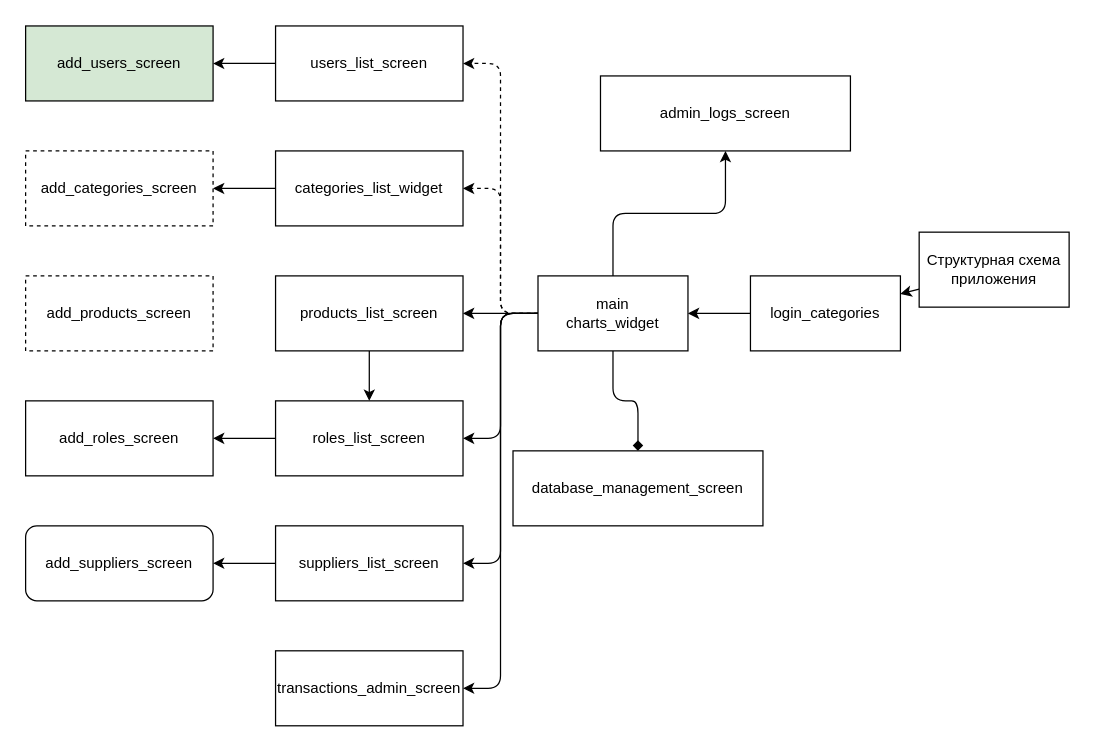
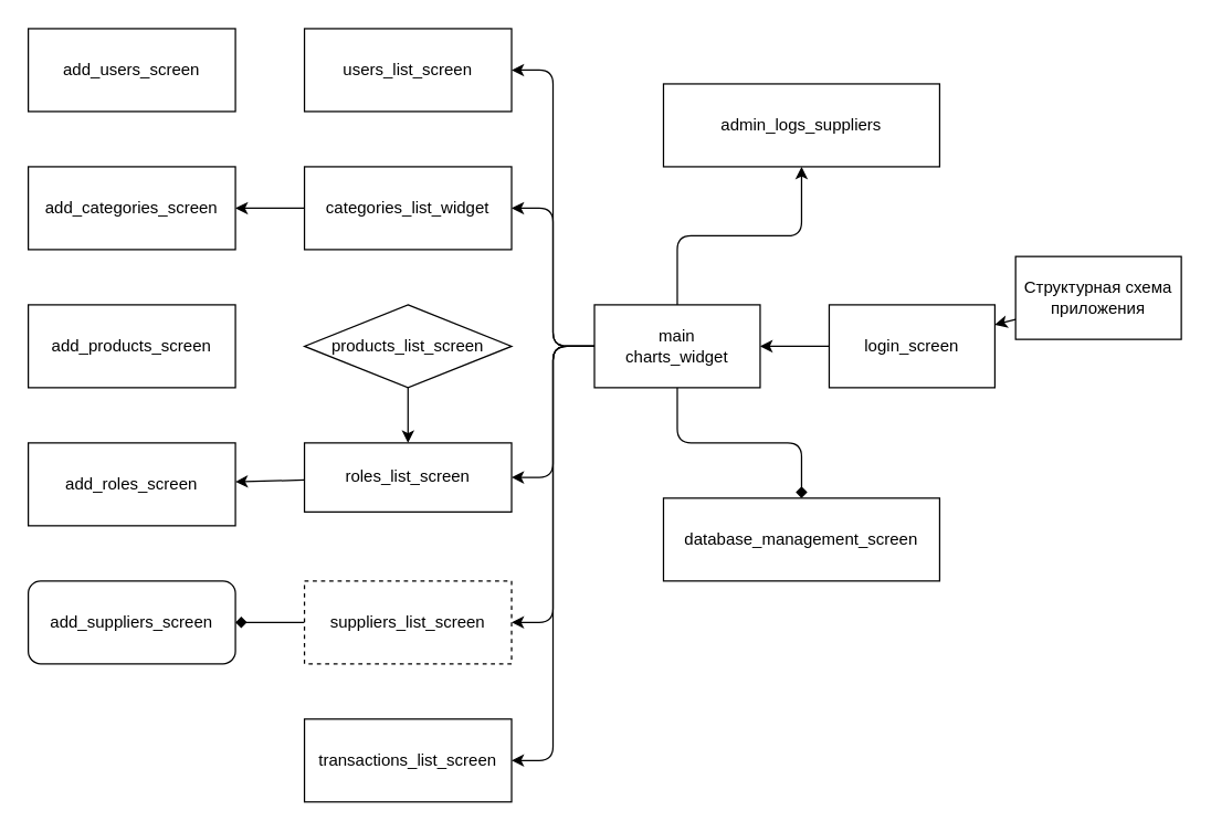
  <mxCell id="0" />
  <mxCell id="1" parent="0" />
  <mxCell id="2" style="edgeStyle=none;html=1;" edge="1" parent="1" source="3" target="5"><mxGeometry relative="1" as="geometry" /></mxCell>
  <mxCell id="3" value="Структурная схема приложения" style="rounded=0;whiteSpace=wrap;html=1;" vertex="1" parent="1"><mxGeometry x="735" y="185" width="120" height="60" as="geometry" /></mxCell>
  <mxCell id="4" style="edgeStyle=none;html=1;" edge="1" parent="1" source="5" target="14"><mxGeometry relative="1" as="geometry" /></mxCell>
- <mxCell id="5" value="login_categories" style="rounded=0;whiteSpace=wrap;html=1;" vertex="1" parent="1"><mxGeometry x="600" y="220" width="120" height="60" as="geometry" /></mxCell>
- <mxCell id="6" style="edgeStyle=orthogonalEdgeStyle;html=1;entryX=1;entryY=0.5;entryDx=0;entryDy=0;dashed=1;" edge="1" parent="1" source="14" target="25"><mxGeometry relative="1" as="geometry" /></mxCell>
- <mxCell id="7" style="edgeStyle=orthogonalEdgeStyle;html=1;entryX=1;entryY=0.5;entryDx=0;entryDy=0;dashed=1;" edge="1" parent="1" source="14" target="23"><mxGeometry relative="1" as="geometry" /></mxCell>
- <mxCell id="8" style="edgeStyle=none;html=1;" edge="1" parent="1" source="14" target="16"><mxGeometry relative="1" as="geometry" /></mxCell>
+ <mxCell id="5" value="login_screen" style="rounded=0;whiteSpace=wrap;html=1;" vertex="1" parent="1"><mxGeometry x="600" y="220" width="120" height="60" as="geometry" /></mxCell>
+ <mxCell id="6" style="edgeStyle=orthogonalEdgeStyle;html=1;entryX=1;entryY=0.5;entryDx=0;entryDy=0;" edge="1" parent="1" source="14" target="25"><mxGeometry relative="1" as="geometry" /></mxCell>
+ <mxCell id="7" style="edgeStyle=orthogonalEdgeStyle;html=1;entryX=1;entryY=0.5;entryDx=0;entryDy=0;" edge="1" parent="1" source="14" target="23"><mxGeometry relative="1" as="geometry" /></mxCell>
  <mxCell id="9" style="edgeStyle=orthogonalEdgeStyle;html=1;entryX=1;entryY=0.5;entryDx=0;entryDy=0;" edge="1" parent="1" source="14" target="18"><mxGeometry relative="1" as="geometry" /></mxCell>
  <mxCell id="10" style="edgeStyle=orthogonalEdgeStyle;html=1;entryX=1;entryY=0.5;entryDx=0;entryDy=0;" edge="1" parent="1" source="14" target="20"><mxGeometry relative="1" as="geometry" /></mxCell>
  <mxCell id="11" style="edgeStyle=orthogonalEdgeStyle;html=1;entryX=0.5;entryY=1;entryDx=0;entryDy=0;" edge="1" parent="1" source="14" target="31"><mxGeometry relative="1" as="geometry" /></mxCell>
  <mxCell id="12" style="edgeStyle=orthogonalEdgeStyle;html=1;entryX=0.5;entryY=0;entryDx=0;entryDy=0;endArrow=diamond;" edge="1" parent="1" source="14" target="32"><mxGeometry relative="1" as="geometry" /></mxCell>
  <mxCell id="13" style="edgeStyle=orthogonalEdgeStyle;html=1;entryX=1;entryY=0.5;entryDx=0;entryDy=0;" edge="1" parent="1" source="14" target="21"><mxGeometry relative="1" as="geometry" /></mxCell>
  <mxCell id="14" value="main&lt;div&gt;charts_widget&lt;/div&gt;" style="rounded=0;whiteSpace=wrap;html=1;" vertex="1" parent="1"><mxGeometry x="430" y="220" width="120" height="60" as="geometry" /></mxCell>
  <mxCell id="15" style="edgeStyle=none;html=1;" edge="1" parent="1" source="16" target="18"><mxGeometry relative="1" as="geometry" /></mxCell>
- <mxCell id="16" value="products_list_screen" style="rounded=0;whiteSpace=wrap;html=1;" vertex="1" parent="1"><mxGeometry x="220" y="220" width="150" height="60" as="geometry" /></mxCell>
+ <mxCell id="16" value="products_list_screen" style="rhombus;whiteSpace=wrap;html=1;" vertex="1" parent="1"><mxGeometry x="220" y="220" width="150" height="60" as="geometry" /></mxCell>
  <mxCell id="17" style="edgeStyle=none;html=1;" edge="1" parent="1" source="18" target="27"><mxGeometry relative="1" as="geometry" /></mxCell>
- <mxCell id="18" value="roles_list_screen" style="rounded=0;whiteSpace=wrap;html=1;" vertex="1" parent="1"><mxGeometry x="220" y="320" width="150" height="60" as="geometry" /></mxCell>
- <mxCell id="19" style="edgeStyle=none;html=1;" edge="1" parent="1" source="20" target="28"><mxGeometry relative="1" as="geometry" /></mxCell>
- <mxCell id="20" value="suppliers_list_screen" style="rounded=0;whiteSpace=wrap;html=1;" vertex="1" parent="1"><mxGeometry x="220" y="420" width="150" height="60" as="geometry" /></mxCell>
- <mxCell id="21" value="transactions_admin_screen" style="rounded=0;whiteSpace=wrap;html=1;" vertex="1" parent="1"><mxGeometry x="220" y="520" width="150" height="60" as="geometry" /></mxCell>
+ <mxCell id="18" value="roles_list_screen" style="rounded=0;whiteSpace=wrap;html=1;" vertex="1" parent="1"><mxGeometry x="220" y="320" width="150" height="50" as="geometry" /></mxCell>
+ <mxCell id="19" style="edgeStyle=none;html=1;endArrow=diamond;" edge="1" parent="1" source="20" target="28"><mxGeometry relative="1" as="geometry" /></mxCell>
+ <mxCell id="20" value="suppliers_list_screen" style="rounded=0;whiteSpace=wrap;html=1;dashed=1;" vertex="1" parent="1"><mxGeometry x="220" y="420" width="150" height="60" as="geometry" /></mxCell>
+ <mxCell id="21" value="transactions_list_screen" style="rounded=0;whiteSpace=wrap;html=1;" vertex="1" parent="1"><mxGeometry x="220" y="520" width="150" height="60" as="geometry" /></mxCell>
  <mxCell id="22" style="edgeStyle=none;html=1;" edge="1" parent="1" source="23" target="29"><mxGeometry relative="1" as="geometry" /></mxCell>
  <mxCell id="23" value="categories_list_widget" style="rounded=0;whiteSpace=wrap;html=1;" vertex="1" parent="1"><mxGeometry x="220" y="120" width="150" height="60" as="geometry" /></mxCell>
- <mxCell id="24" style="edgeStyle=none;html=1;" edge="1" parent="1" source="25" target="30"><mxGeometry relative="1" as="geometry" /></mxCell>
  <mxCell id="25" value="users_list_screen" style="rounded=0;whiteSpace=wrap;html=1;" vertex="1" parent="1"><mxGeometry x="220" width="150" height="60" as="geometry" y="20" /></mxCell>
- <mxCell id="26" value="add_products_screen" style="rounded=0;whiteSpace=wrap;html=1;dashed=1;" vertex="1" parent="1"><mxGeometry x="20" y="220" width="150" height="60" as="geometry" /></mxCell>
+ <mxCell id="26" value="add_products_screen" style="rounded=0;whiteSpace=wrap;html=1;" vertex="1" parent="1"><mxGeometry x="20" y="220" width="150" height="60" as="geometry" /></mxCell>
  <mxCell id="27" value="add_roles_screen" style="rounded=0;whiteSpace=wrap;html=1;" vertex="1" parent="1"><mxGeometry x="20" y="320" width="150" height="60" as="geometry" /></mxCell>
  <mxCell id="28" value="add_suppliers_screen" style="whiteSpace=wrap;html=1;rounded=1;" vertex="1" parent="1"><mxGeometry x="20" y="420" width="150" height="60" as="geometry" /></mxCell>
- <mxCell id="29" value="add_categories_screen" style="rounded=0;whiteSpace=wrap;html=1;dashed=1;" vertex="1" parent="1"><mxGeometry x="20" y="120" width="150" height="60" as="geometry" /></mxCell>
- <mxCell id="30" value="add_users_screen" style="rounded=0;whiteSpace=wrap;html=1;fillColor=#d5e8d4;" vertex="1" parent="1"><mxGeometry x="20" width="150" height="60" as="geometry" y="20" /></mxCell>
- <mxCell id="31" value="admin_logs_screen" style="rounded=0;whiteSpace=wrap;html=1;" vertex="1" parent="1"><mxGeometry x="480" y="60" width="200" height="60" as="geometry" /></mxCell>
- <mxCell id="32" value="database_management_screen" style="rounded=0;whiteSpace=wrap;html=1;" vertex="1" parent="1"><mxGeometry x="410" y="360" width="200" height="60" as="geometry" /></mxCell>
+ <mxCell id="29" value="add_categories_screen" style="rounded=0;whiteSpace=wrap;html=1;" vertex="1" parent="1"><mxGeometry x="20" y="120" width="150" height="60" as="geometry" /></mxCell>
+ <mxCell id="30" value="add_users_screen" style="rounded=0;whiteSpace=wrap;html=1;" vertex="1" parent="1"><mxGeometry x="20" width="150" height="60" as="geometry" y="20" /></mxCell>
+ <mxCell id="31" value="admin_logs_suppliers" style="rounded=0;whiteSpace=wrap;html=1;" vertex="1" parent="1"><mxGeometry x="480" y="60" width="200" height="60" as="geometry" /></mxCell>
+ <mxCell id="32" value="database_management_screen" style="rounded=0;whiteSpace=wrap;html=1;" vertex="1" parent="1"><mxGeometry x="480" y="360" width="200" height="60" as="geometry" /></mxCell>
